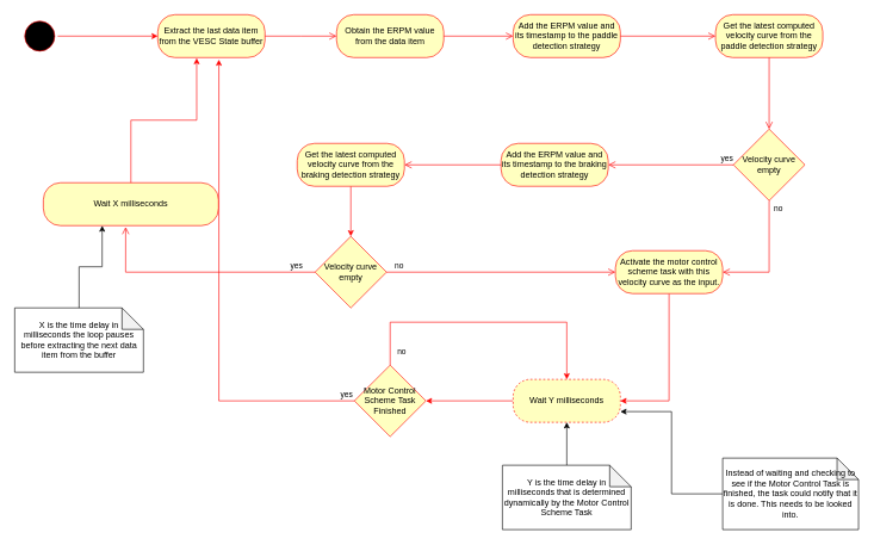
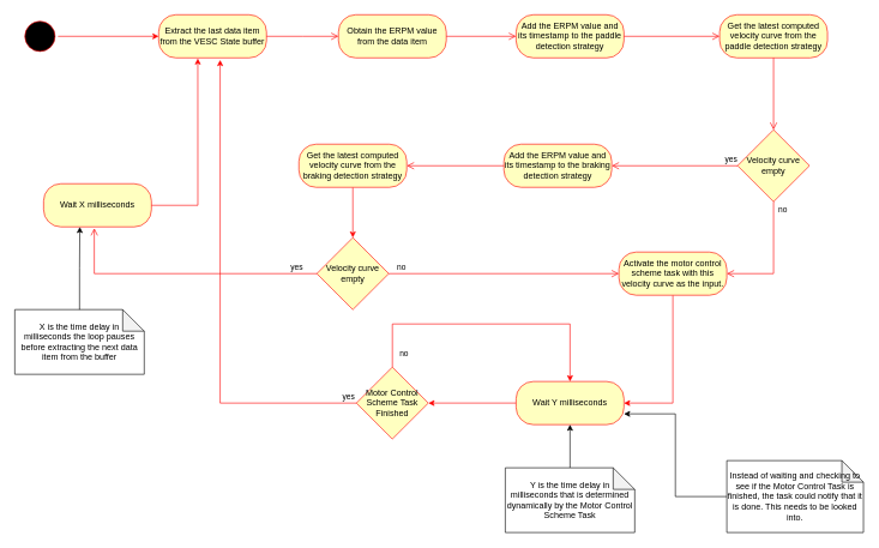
  <mxCell id="0" />
  <mxCell id="1" parent="0" />
  <mxCell id="2" style="edgeStyle=orthogonalEdgeStyle;rounded=0;orthogonalLoop=1;jettySize=auto;html=1;entryX=0;entryY=0.5;entryDx=0;entryDy=0;strokeColor=#FF0000;" parent="1" source="3" target="4" edge="1"><mxGeometry relative="1" as="geometry" /></mxCell>
  <mxCell id="3" value="" style="ellipse;html=1;shape=startState;fillColor=#000000;strokeColor=#ff0000;" parent="1" vertex="1"><mxGeometry x="30" y="25" width="50" height="50" as="geometry" /></mxCell>
  <mxCell id="4" value="&lt;div&gt;&lt;font style=&quot;color: rgb(0, 0, 0);&quot;&gt;Extract the last data item from the VESC State buffer&lt;/font&gt;&lt;/div&gt;" style="rounded=1;whiteSpace=wrap;html=1;arcSize=40;fontColor=#000000;fillColor=#ffffc0;strokeColor=#ff0000;labelBackgroundColor=none;" parent="1" vertex="1"><mxGeometry x="220" y="20" width="150" height="60" as="geometry" /></mxCell>
  <mxCell id="5" value="&lt;div&gt;&lt;font style=&quot;color: rgb(0, 0, 0);&quot;&gt;Obtain the ERPM value from the data item&lt;/font&gt;&lt;/div&gt;" style="rounded=1;whiteSpace=wrap;html=1;arcSize=40;fontColor=#000000;fillColor=#ffffc0;strokeColor=#ff0000;labelBackgroundColor=none;" parent="1" vertex="1"><mxGeometry x="470" y="20" width="150" height="60" as="geometry" /></mxCell>
  <mxCell id="6" value="&lt;div&gt;&lt;font style=&quot;color: rgb(0, 0, 0);&quot;&gt;Add the ERPM value and its timestamp to the paddle detection strategy&lt;/font&gt;&lt;/div&gt;" style="rounded=1;whiteSpace=wrap;html=1;arcSize=40;fontColor=#000000;fillColor=#ffffc0;strokeColor=#ff0000;labelBackgroundColor=none;" parent="1" vertex="1"><mxGeometry x="717" y="20" width="150" height="60" as="geometry" /></mxCell>
  <mxCell id="7" value="&lt;div&gt;&lt;font style=&quot;color: rgb(0, 0, 0);&quot;&gt;Get the latest computed velocity curve from the paddle detection strategy&lt;/font&gt;&lt;/div&gt;" style="rounded=1;whiteSpace=wrap;html=1;arcSize=40;fontColor=#000000;fillColor=#ffffc0;strokeColor=#ff0000;labelBackgroundColor=none;" parent="1" vertex="1"><mxGeometry x="1000" y="20" width="150" height="60" as="geometry" /></mxCell>
  <mxCell id="8" value="&lt;font color=&quot;#000000&quot;&gt;Velocity curve empty&lt;/font&gt;" style="rhombus;whiteSpace=wrap;html=1;fontColor=#000000;fillColor=#ffffc0;strokeColor=#ff0000;labelBackgroundColor=none;" parent="1" vertex="1"><mxGeometry x="1025" y="180" width="100" height="100" as="geometry" /></mxCell>
  <mxCell id="9" value="X is the time delay in milliseconds the loop pauses before extracting the next data item from the buffer" style="shape=note;whiteSpace=wrap;html=1;backgroundOutline=1;darkOpacity=0.05;" parent="1" vertex="1"><mxGeometry x="20" y="430" width="180" height="90" as="geometry" /></mxCell>
  <mxCell id="10" value="" style="edgeStyle=orthogonalEdgeStyle;html=1;verticalAlign=bottom;endArrow=open;endSize=8;strokeColor=#ff0000;rounded=0;exitX=1;exitY=0.5;exitDx=0;exitDy=0;" parent="1" source="4" edge="1"><mxGeometry relative="1" as="geometry"><mxPoint x="470" y="50" as="targetPoint" /><mxPoint x="390" y="49.58" as="sourcePoint" /></mxGeometry></mxCell>
  <mxCell id="11" value="" style="edgeStyle=orthogonalEdgeStyle;html=1;verticalAlign=bottom;endArrow=open;endSize=8;strokeColor=#ff0000;rounded=0;exitX=1;exitY=0.5;exitDx=0;exitDy=0;entryX=0;entryY=0.5;entryDx=0;entryDy=0;" parent="1" source="5" target="6" edge="1"><mxGeometry relative="1" as="geometry"><mxPoint x="690" y="50" as="targetPoint" /><mxPoint x="630" y="49.58" as="sourcePoint" /></mxGeometry></mxCell>
  <mxCell id="12" value="" style="edgeStyle=orthogonalEdgeStyle;html=1;verticalAlign=bottom;endArrow=open;endSize=8;strokeColor=#ff0000;rounded=0;exitX=1;exitY=0.5;exitDx=0;exitDy=0;entryX=0;entryY=0.5;entryDx=0;entryDy=0;" parent="1" source="6" target="7" edge="1"><mxGeometry relative="1" as="geometry"><mxPoint x="990" y="50" as="targetPoint" /><mxPoint x="910" y="49.58" as="sourcePoint" /></mxGeometry></mxCell>
  <mxCell id="13" value="" style="edgeStyle=orthogonalEdgeStyle;html=1;align=left;verticalAlign=top;endArrow=open;endSize=8;strokeColor=#ff0000;rounded=0;entryX=0.5;entryY=0;entryDx=0;entryDy=0;exitX=0.5;exitY=1;exitDx=0;exitDy=0;" parent="1" source="7" target="8" edge="1"><mxGeometry x="-1" relative="1" as="geometry"><mxPoint x="1074.58" y="120" as="targetPoint" /><mxPoint x="1075" y="100" as="sourcePoint" /></mxGeometry></mxCell>
  <mxCell id="14" value="no" style="edgeStyle=orthogonalEdgeStyle;html=1;align=left;verticalAlign=bottom;endArrow=open;endSize=8;strokeColor=#ff0000;rounded=0;exitX=0.5;exitY=1;exitDx=0;exitDy=0;entryX=1;entryY=0.5;entryDx=0;entryDy=0;" parent="1" source="8" target="16" edge="1"><mxGeometry x="-0.752" y="5" relative="1" as="geometry"><mxPoint x="1075" y="360" as="targetPoint" /><mxPoint x="1071" y="353.333" as="sourcePoint" /><mxPoint as="offset" /></mxGeometry></mxCell>
  <mxCell id="15" style="edgeStyle=orthogonalEdgeStyle;rounded=0;orthogonalLoop=1;jettySize=auto;html=1;strokeColor=#FF0000;entryX=1;entryY=0.5;entryDx=0;entryDy=0;exitX=0.5;exitY=1;exitDx=0;exitDy=0;" parent="1" source="16" target="18" edge="1"><mxGeometry relative="1" as="geometry"><mxPoint x="820" y="549.97" as="targetPoint" /><mxPoint x="935" y="454.97" as="sourcePoint" /><Array as="points"><mxPoint x="935" y="560" /></Array></mxGeometry></mxCell>
  <mxCell id="16" value="&lt;div&gt;&lt;font style=&quot;color: rgb(0, 0, 0);&quot;&gt;Activate the motor control scheme task with this velocity curve as the input.&lt;/font&gt;&lt;/div&gt;" style="rounded=1;whiteSpace=wrap;html=1;arcSize=40;fontColor=#000000;fillColor=#ffffc0;strokeColor=#ff0000;labelBackgroundColor=none;" parent="1" vertex="1"><mxGeometry x="860" y="350" width="150" height="60" as="geometry" /></mxCell>
  <mxCell id="17" style="edgeStyle=orthogonalEdgeStyle;rounded=0;orthogonalLoop=1;jettySize=auto;html=1;entryX=1;entryY=0.5;entryDx=0;entryDy=0;strokeColor=#FF0000;" parent="1" source="18" target="23" edge="1"><mxGeometry relative="1" as="geometry" /></mxCell>
- <mxCell id="18" value="&lt;div&gt;&lt;font style=&quot;color: rgb(0, 0, 0);&quot;&gt;Wait Y milliseconds&lt;/font&gt;&lt;/div&gt;" style="rounded=1;whiteSpace=wrap;html=1;arcSize=40;fontColor=#000000;fillColor=#ffffc0;strokeColor=#ff0000;labelBackgroundColor=none;dashed=1;" parent="1" vertex="1"><mxGeometry x="717" y="529.97" width="150" height="60" as="geometry" /></mxCell>
+ <mxCell id="18" value="&lt;div&gt;&lt;font style=&quot;color: rgb(0, 0, 0);&quot;&gt;Wait Y milliseconds&lt;/font&gt;&lt;/div&gt;" style="rounded=1;whiteSpace=wrap;html=1;arcSize=40;fontColor=#000000;fillColor=#ffffc0;strokeColor=#ff0000;labelBackgroundColor=none;" parent="1" vertex="1"><mxGeometry x="717" y="529.97" width="150" height="60" as="geometry" /></mxCell>
  <mxCell id="19" style="edgeStyle=orthogonalEdgeStyle;rounded=0;orthogonalLoop=1;jettySize=auto;html=1;entryX=0.5;entryY=0;entryDx=0;entryDy=0;exitX=0.5;exitY=0;exitDx=0;exitDy=0;strokeColor=#FF0000;" parent="1" source="23" target="18" edge="1"><mxGeometry relative="1" as="geometry"><mxPoint x="545" y="439.97" as="targetPoint" /><Array as="points"><mxPoint x="545" y="449.97" /><mxPoint x="792" y="449.97" /></Array></mxGeometry></mxCell>
  <mxCell id="20" value="no" style="edgeLabel;html=1;align=center;verticalAlign=middle;resizable=0;points=[];" parent="19" vertex="1" connectable="0"><mxGeometry x="-0.907" relative="1" as="geometry"><mxPoint x="15" as="offset" /></mxGeometry></mxCell>
  <mxCell id="21" style="edgeStyle=orthogonalEdgeStyle;rounded=0;orthogonalLoop=1;jettySize=auto;html=1;entryX=0.57;entryY=1.047;entryDx=0;entryDy=0;entryPerimeter=0;strokeColor=#FF0000;" parent="1" source="23" target="4" edge="1"><mxGeometry relative="1" as="geometry"><mxPoint x="300" y="480" as="targetPoint" /></mxGeometry></mxCell>
  <mxCell id="22" value="yes" style="edgeLabel;html=1;align=center;verticalAlign=middle;resizable=0;points=[];" parent="21" vertex="1" connectable="0"><mxGeometry x="-0.965" relative="1" as="geometry"><mxPoint y="-10" as="offset" /></mxGeometry></mxCell>
  <mxCell id="23" value="&lt;font color=&quot;#000000&quot;&gt;Motor Control Scheme Task Finished&lt;/font&gt;" style="rhombus;whiteSpace=wrap;html=1;fontColor=#000000;fillColor=#ffffc0;strokeColor=#ff0000;labelBackgroundColor=none;" parent="1" vertex="1"><mxGeometry x="495" y="509.97" width="100" height="100" as="geometry" /></mxCell>
  <mxCell id="24" value="" style="edgeStyle=orthogonalEdgeStyle;html=1;align=left;verticalAlign=bottom;endArrow=open;endSize=8;strokeColor=#ff0000;rounded=0;exitX=0;exitY=0.5;exitDx=0;exitDy=0;" parent="1" source="8" target="26" edge="1"><mxGeometry x="-0.926" relative="1" as="geometry"><mxPoint x="620" y="230" as="targetPoint" /><mxPoint x="1025" y="230" as="sourcePoint" /><mxPoint as="offset" /></mxGeometry></mxCell>
  <mxCell id="25" value="&lt;span style=&quot;text-align: left;&quot;&gt;yes&lt;/span&gt;" style="edgeLabel;html=1;align=center;verticalAlign=middle;resizable=0;points=[];" parent="24" vertex="1" connectable="0"><mxGeometry x="-0.881" y="-2" relative="1" as="geometry"><mxPoint y="-8" as="offset" /></mxGeometry></mxCell>
  <mxCell id="26" value="&lt;div&gt;&lt;font style=&quot;color: rgb(0, 0, 0);&quot;&gt;Add the ERPM value and its timestamp to the braking detection strategy&lt;/font&gt;&lt;/div&gt;" style="rounded=1;whiteSpace=wrap;html=1;arcSize=40;fontColor=#000000;fillColor=#ffffc0;strokeColor=#ff0000;labelBackgroundColor=none;" parent="1" vertex="1"><mxGeometry x="700" y="200" width="150" height="60" as="geometry" /></mxCell>
  <mxCell id="27" value="" style="edgeStyle=orthogonalEdgeStyle;html=1;align=left;verticalAlign=bottom;endArrow=open;endSize=8;strokeColor=#ff0000;rounded=0;exitX=0;exitY=0.5;exitDx=0;exitDy=0;" parent="1" source="26" target="29" edge="1"><mxGeometry x="-0.926" relative="1" as="geometry"><mxPoint x="240" y="230" as="targetPoint" /><mxPoint x="750" y="230" as="sourcePoint" /><mxPoint as="offset" /></mxGeometry></mxCell>
  <mxCell id="28" style="edgeStyle=orthogonalEdgeStyle;rounded=0;orthogonalLoop=1;jettySize=auto;html=1;entryX=0.5;entryY=0;entryDx=0;entryDy=0;strokeColor=#FF0000;" parent="1" source="29" target="30" edge="1"><mxGeometry relative="1" as="geometry" /></mxCell>
  <mxCell id="29" value="&lt;div&gt;&lt;font style=&quot;color: rgb(0, 0, 0);&quot;&gt;Get the latest computed velocity curve from the braking detection strategy&lt;/font&gt;&lt;/div&gt;" style="rounded=1;whiteSpace=wrap;html=1;arcSize=40;fontColor=#000000;fillColor=#ffffc0;strokeColor=#ff0000;labelBackgroundColor=none;" parent="1" vertex="1"><mxGeometry x="415" y="200" width="150" height="60" as="geometry" /></mxCell>
  <mxCell id="30" value="&lt;font color=&quot;#000000&quot;&gt;Velocity curve empty&lt;/font&gt;" style="rhombus;whiteSpace=wrap;html=1;fontColor=#000000;fillColor=#ffffc0;strokeColor=#ff0000;labelBackgroundColor=none;" parent="1" vertex="1"><mxGeometry x="440" y="330" width="100" height="100" as="geometry" /></mxCell>
  <mxCell id="31" value="no" style="edgeStyle=orthogonalEdgeStyle;html=1;align=left;verticalAlign=bottom;endArrow=open;endSize=8;strokeColor=#ff0000;rounded=0;exitX=1;exitY=0.5;exitDx=0;exitDy=0;entryX=0;entryY=0.5;entryDx=0;entryDy=0;" parent="1" source="30" target="16" edge="1"><mxGeometry x="-0.939" relative="1" as="geometry"><mxPoint x="790" y="380" as="targetPoint" /><mxPoint x="481" y="503.363" as="sourcePoint" /><mxPoint as="offset" /><Array as="points" /></mxGeometry></mxCell>
  <mxCell id="32" value="" style="edgeStyle=orthogonalEdgeStyle;html=1;align=left;verticalAlign=bottom;endArrow=open;endSize=8;strokeColor=#ff0000;rounded=0;entryX=0.47;entryY=1.031;entryDx=0;entryDy=0;entryPerimeter=0;exitX=0;exitY=0.5;exitDx=0;exitDy=0;" parent="1" source="30" target="34" edge="1"><mxGeometry x="-0.926" relative="1" as="geometry"><mxPoint x="130" y="379.71" as="targetPoint" /><mxPoint x="430" y="380" as="sourcePoint" /><mxPoint as="offset" /></mxGeometry></mxCell>
  <mxCell id="33" value="&lt;span style=&quot;text-align: left;&quot;&gt;yes&lt;/span&gt;" style="edgeLabel;html=1;align=center;verticalAlign=middle;resizable=0;points=[];" parent="32" vertex="1" connectable="0"><mxGeometry x="-0.881" y="-2" relative="1" as="geometry"><mxPoint x="-7" y="-8" as="offset" /></mxGeometry></mxCell>
- <mxCell id="34" value="&lt;div&gt;&lt;font style=&quot;color: rgb(0, 0, 0);&quot;&gt;Wait X milliseconds&lt;/font&gt;&lt;/div&gt;" style="rounded=1;whiteSpace=wrap;html=1;arcSize=40;fontColor=#000000;fillColor=#ffffc0;strokeColor=#ff0000;labelBackgroundColor=none;" parent="1" vertex="1"><mxGeometry x="60" y="255" width="245" height="60" as="geometry" /></mxCell>
+ <mxCell id="34" value="&lt;div&gt;&lt;font style=&quot;color: rgb(0, 0, 0);&quot;&gt;Wait X milliseconds&lt;/font&gt;&lt;/div&gt;" style="rounded=1;whiteSpace=wrap;html=1;arcSize=40;fontColor=#000000;fillColor=#ffffc0;strokeColor=#ff0000;labelBackgroundColor=none;" parent="1" vertex="1"><mxGeometry x="60" y="255" width="150" height="60" as="geometry" /></mxCell>
  <mxCell id="35" style="edgeStyle=orthogonalEdgeStyle;rounded=0;orthogonalLoop=1;jettySize=auto;html=1;entryX=0.363;entryY=1.012;entryDx=0;entryDy=0;entryPerimeter=0;strokeColor=#FF0000;" parent="1" source="34" target="4" edge="1"><mxGeometry relative="1" as="geometry" /></mxCell>
  <mxCell id="36" style="edgeStyle=orthogonalEdgeStyle;rounded=0;orthogonalLoop=1;jettySize=auto;html=1;entryX=0.336;entryY=1;entryDx=0;entryDy=0;entryPerimeter=0;" parent="1" source="9" target="34" edge="1"><mxGeometry relative="1" as="geometry" /></mxCell>
  <mxCell id="37" style="edgeStyle=orthogonalEdgeStyle;rounded=0;orthogonalLoop=1;jettySize=auto;html=1;entryX=0.5;entryY=1;entryDx=0;entryDy=0;" parent="1" source="38" target="18" edge="1"><mxGeometry relative="1" as="geometry" /></mxCell>
  <mxCell id="38" value="Y is the time delay in milliseconds that is determined dynamically by the Motor Control Scheme Task" style="shape=note;whiteSpace=wrap;html=1;backgroundOutline=1;darkOpacity=0.05;" parent="1" vertex="1"><mxGeometry x="702" y="650" width="180" height="90" as="geometry" /></mxCell>
  <mxCell id="39" style="edgeStyle=orthogonalEdgeStyle;rounded=0;orthogonalLoop=1;jettySize=auto;html=1;entryX=1;entryY=0.75;entryDx=0;entryDy=0;" parent="1" source="40" target="18" edge="1"><mxGeometry relative="1" as="geometry" /></mxCell>
  <mxCell id="40" value="Instead of waiting and checking to see if the Motor Control Task is finished, the task could notify that it is done. This needs to be looked into." style="shape=note;whiteSpace=wrap;html=1;backgroundOutline=1;darkOpacity=0.05;" parent="1" vertex="1"><mxGeometry x="1010" y="640" width="190" height="100" as="geometry" /></mxCell>
